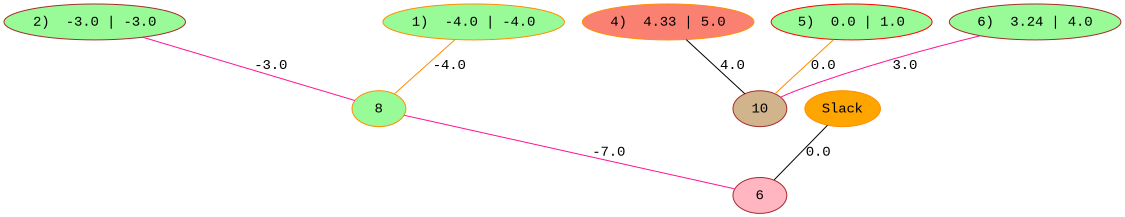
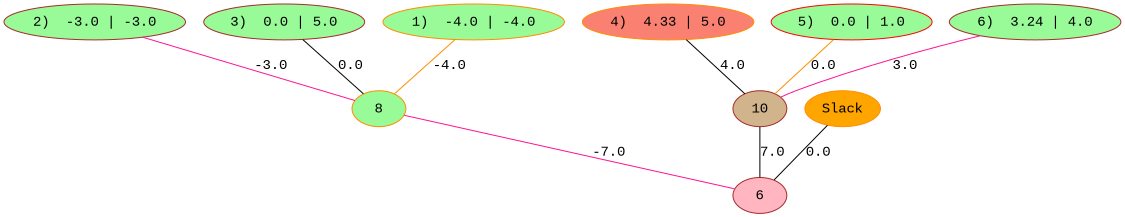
  strict graph {
    fontname="Liberation Mono"
    node [color=brown fillcolor=palegreen fontname="Liberation Mono" style=filled]
    edge [color=black fontname="Liberation Mono"]
    n1 [fillcolor=lightpink label=6]
    n2 [color=darkorange label=8]
    n3 [label="2)  -3.0 | -3.0"]
+   n4 [label="3)  0.0 | 5.0"]
    n5 [color=darkorange label="1)  -4.0 | -4.0"]
    n6 [fillcolor=tan label=10]
    n7 [color=darkorange fillcolor=salmon label="4)  4.33 | 5.0"]
    n8 [color=red label="5)  0.0 | 1.0"]
    n9 [label="6)  3.24 | 4.0"]
    n10 [color=darkorange fillcolor=orange label=Slack]
    n2 -- n1 [color=deeppink label=-7.0]
    n3 -- n2 [color=deeppink label=-3.0]
+   n4 -- n2 [label=0.0]
    n5 -- n2 [color=darkorange label=-4.0]
+   n6 -- n1 [label=7.0]
    n7 -- n6 [label=4.0]
    n8 -- n6 [color=darkorange label=0.0]
    n9 -- n6 [color=deeppink label=3.0]
    n10 -- n1 [label=0.0]
  }
